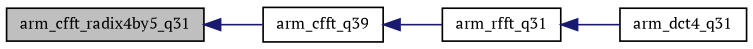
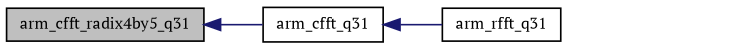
  digraph {
    fontname="PT Serif"
    rankdir=LR
    node [color=black fillcolor=white fontname="PT Serif" fontsize=10 shape=record style=filled]
    edge [color=midnightblue dir=back fontname="PT Serif" fontsize=10 labelfontname=Helvetica labelfontsize=10 style=solid]
    n1 [fillcolor=grey75 fontcolor=black height=0.2 label=arm_cfft_radix4by5_q31 width=0.4]
-   n2 [height=0.2 label=arm_cfft_q39 width=0.4]
+   n2 [height=0.2 label=arm_cfft_q31 width=0.4]
    n3 [height=0.2 label=arm_rfft_q31 width=0.4]
-   n4 [height=0.2 label=arm_dct4_q31 width=0.4]
    n1 -> n2
    n2 -> n3
-   n3 -> n4
  }
